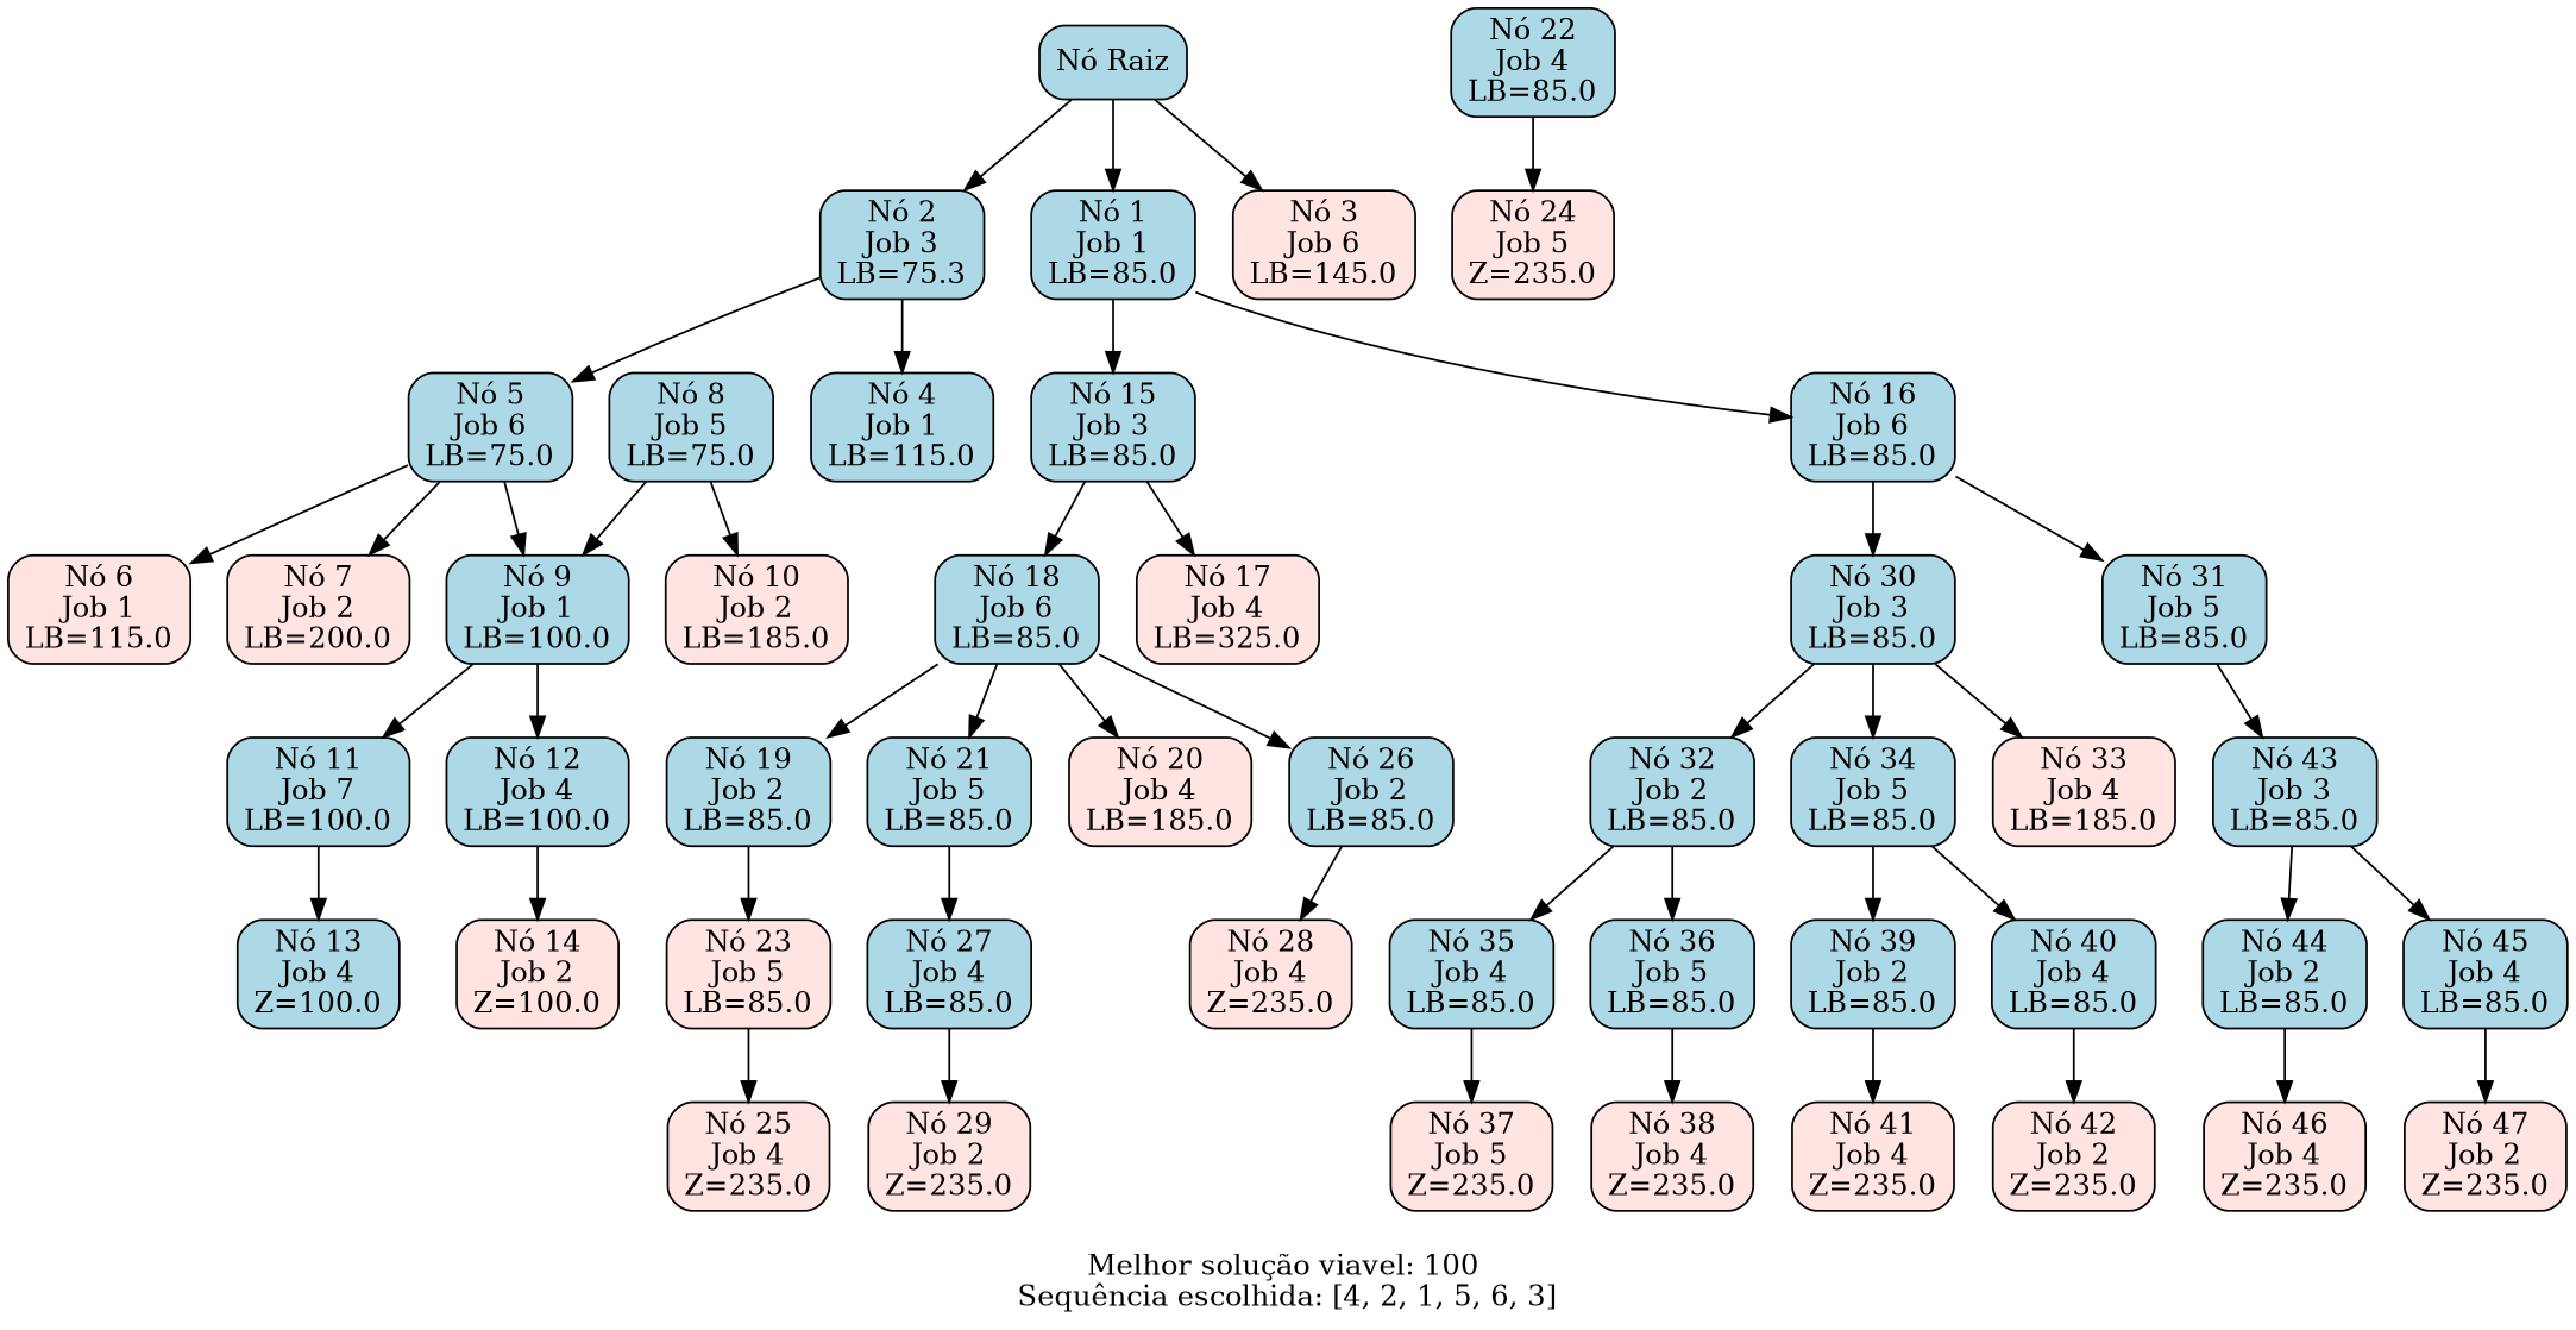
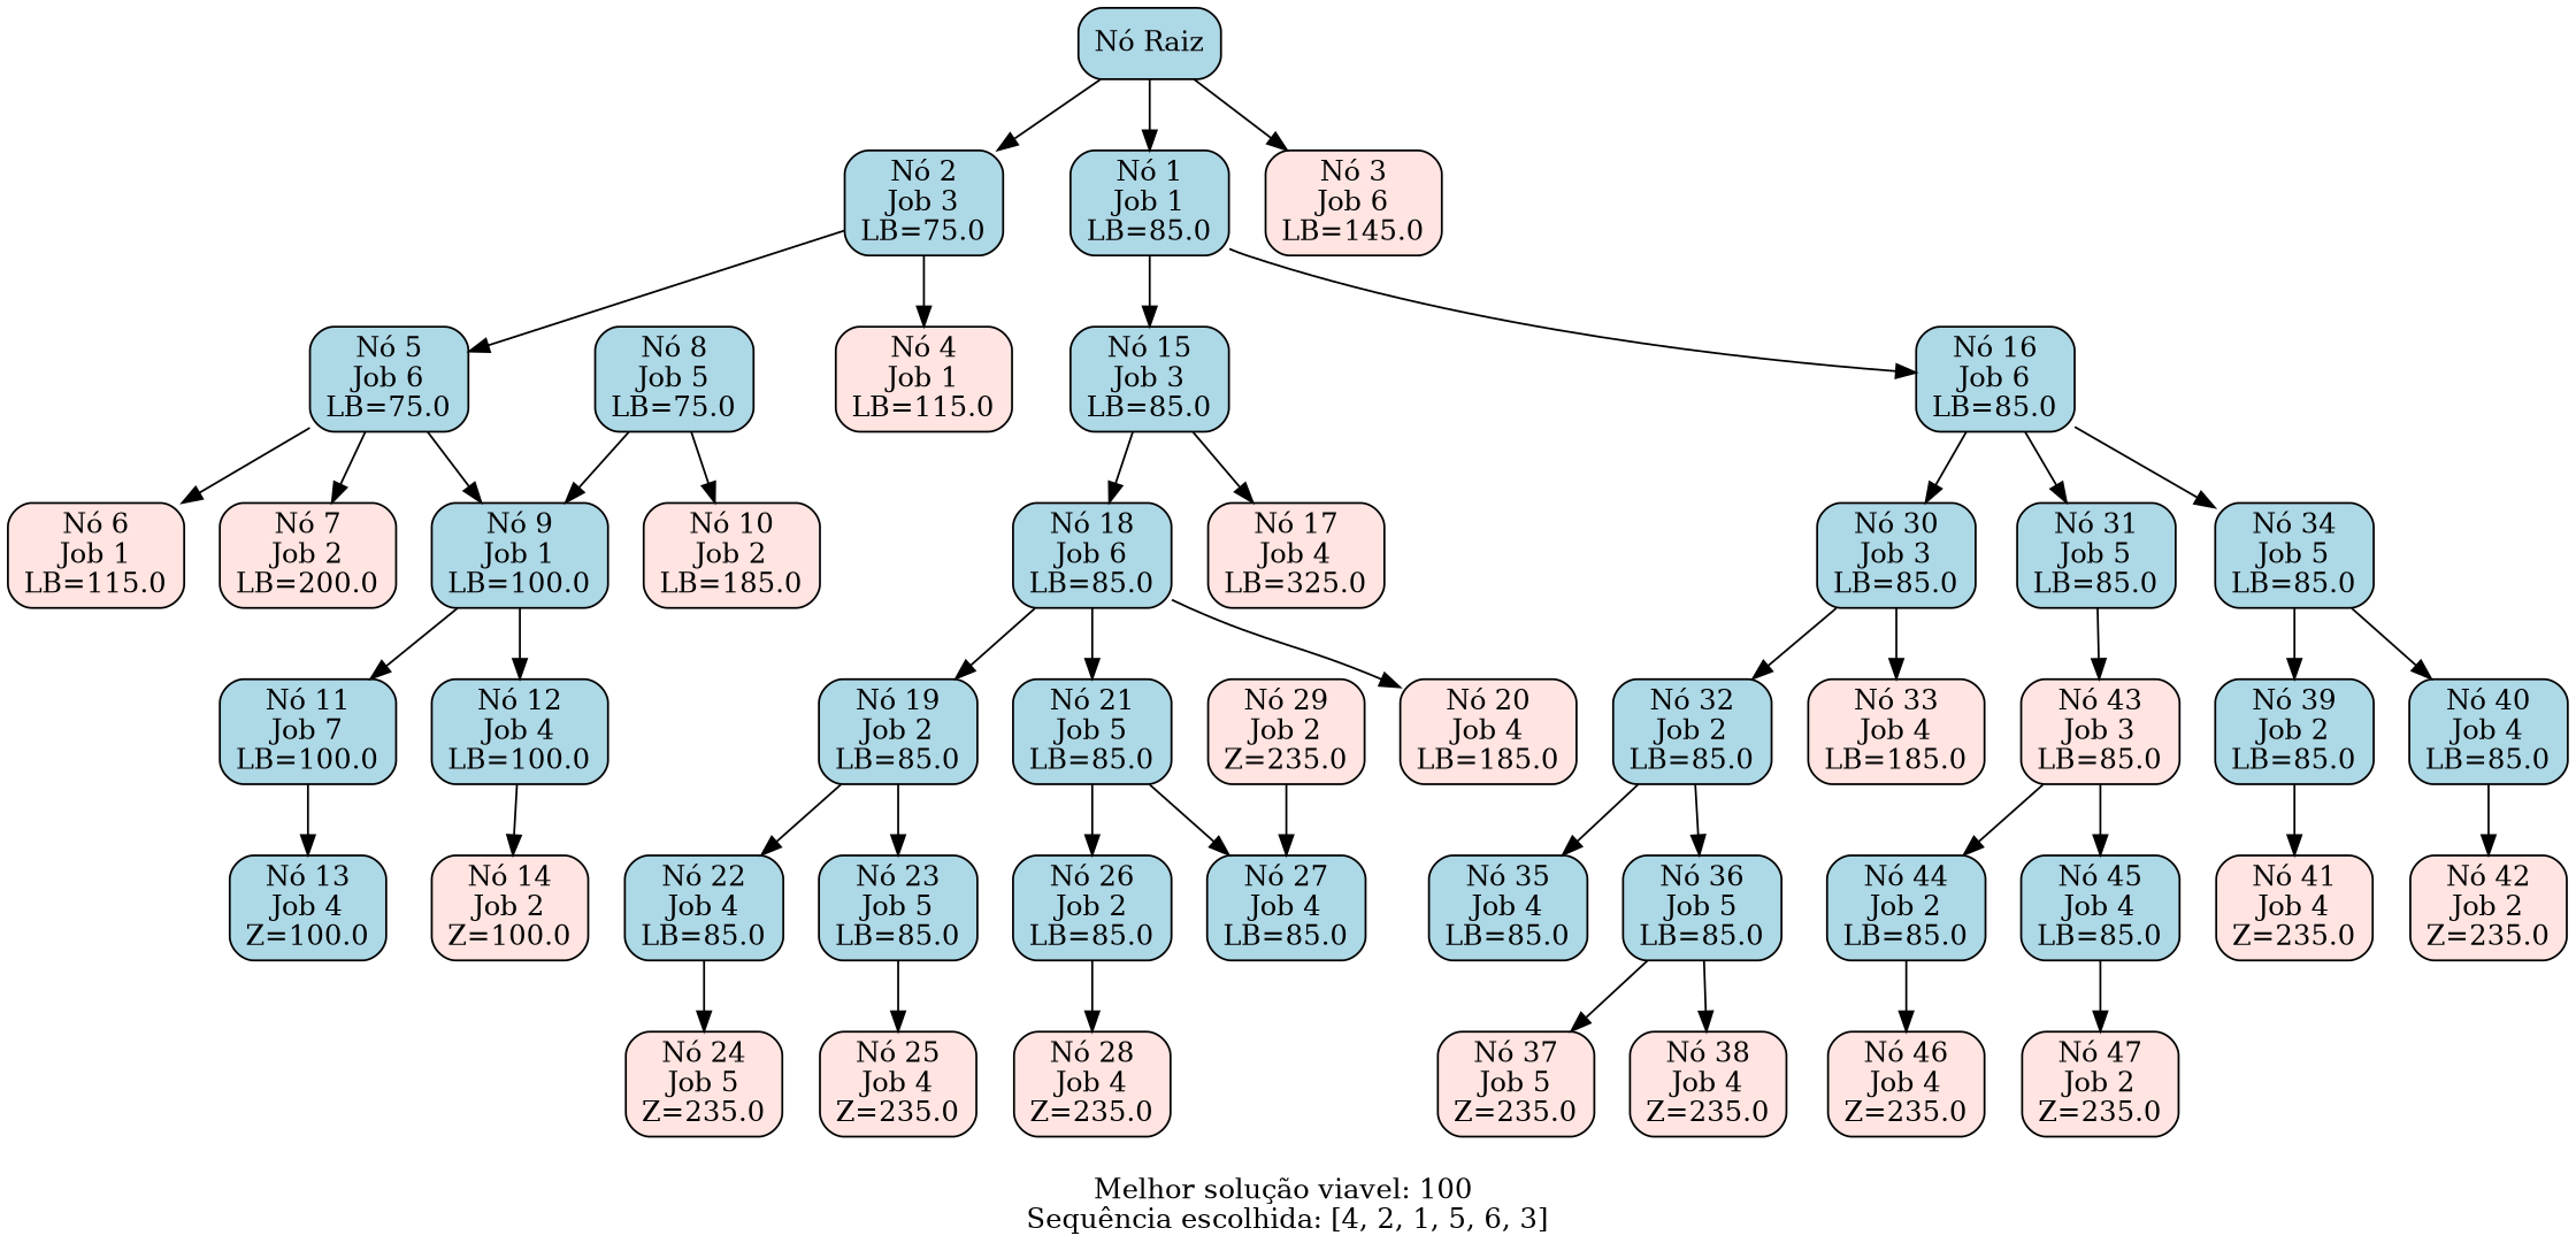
  digraph {
    fontsize=14
    label="\nMelhor solução viavel: 100 \n Sequência escolhida: [4, 2, 1, 5, 6, 3] "
    labelloc=b
    node [fillcolor=lightblue shape=box style="rounded,filled"]
    n1 [label="Nó Raiz\n"]
-   n2 [label="Nó 2\nJob 3\nLB=75.3"]
+   n2 [label="Nó 2\nJob 3\nLB=75.0"]
    n3 [label="Nó 1\nJob 1\nLB=85.0"]
    n4 [fillcolor=mistyrose label="Nó 3\nJob 6\nLB=145.0"]
    n5 [label="Nó 5\nJob 6\nLB=75.0"]
-   n6 [label="Nó 4\nJob 1\nLB=115.0"]
+   n6 [fillcolor=mistyrose label="Nó 4\nJob 1\nLB=115.0"]
    n7 [label="Nó 15\nJob 3\nLB=85.0"]
    n8 [label="Nó 16\nJob 6\nLB=85.0"]
    n9 [fillcolor=mistyrose label="Nó 6\nJob 1\nLB=115.0"]
    n10 [fillcolor=mistyrose label="Nó 7\nJob 2\nLB=200.0"]
    n11 [label="Nó 9\nJob 1\nLB=100.0"]
    n12 [label="Nó 8\nJob 5\nLB=75.0"]
    n13 [fillcolor=mistyrose label="Nó 10\nJob 2\nLB=185.0"]
    n14 [label="Nó 11\nJob 7\nLB=100.0"]
    n15 [label="Nó 12\nJob 4\nLB=100.0"]
    n16 [label="Nó 13\nJob 4\nZ=100.0"]
    n17 [fillcolor=mistyrose label="Nó 14\nJob 2\nZ=100.0"]
    n18 [label="Nó 18\nJob 6\nLB=85.0"]
    n19 [fillcolor=mistyrose label="Nó 17\nJob 4\nLB=325.0"]
    n20 [label="Nó 30\nJob 3\nLB=85.0"]
    n21 [label="Nó 31\nJob 5\nLB=85.0"]
    n22 [label="Nó 19\nJob 2\nLB=85.0"]
    n23 [label="Nó 21\nJob 5\nLB=85.0"]
    n24 [fillcolor=mistyrose label="Nó 20\nJob 4\nLB=185.0"]
    n25 [label="Nó 22\nJob 4\nLB=85.0"]
-   n26 [fillcolor=mistyrose label="Nó 23\nJob 5\nLB=85.0"]
+   n26 [label="Nó 23\nJob 5\nLB=85.0"]
    n27 [label="Nó 26\nJob 2\nLB=85.0"]
    n28 [label="Nó 27\nJob 4\nLB=85.0"]
    n29 [fillcolor=mistyrose label="Nó 24\nJob 5\nZ=235.0"]
    n30 [fillcolor=mistyrose label="Nó 25\nJob 4\nZ=235.0"]
    n31 [fillcolor=mistyrose label="Nó 28\nJob 4\nZ=235.0"]
    n32 [fillcolor=mistyrose label="Nó 29\nJob 2\nZ=235.0"]
    n33 [label="Nó 32\nJob 2\nLB=85.0"]
    n34 [label="Nó 34\nJob 5\nLB=85.0"]
    n35 [fillcolor=mistyrose label="Nó 33\nJob 4\nLB=185.0"]
-   n36 [label="Nó 43\nJob 3\nLB=85.0"]
+   n36 [fillcolor=mistyrose label="Nó 43\nJob 3\nLB=85.0"]
    n37 [label="Nó 35\nJob 4\nLB=85.0"]
    n38 [label="Nó 36\nJob 5\nLB=85.0"]
    n39 [label="Nó 39\nJob 2\nLB=85.0"]
    n40 [label="Nó 40\nJob 4\nLB=85.0"]
    n41 [fillcolor=mistyrose label="Nó 37\nJob 5\nZ=235.0"]
    n42 [fillcolor=mistyrose label="Nó 38\nJob 4\nZ=235.0"]
    n43 [fillcolor=mistyrose label="Nó 41\nJob 4\nZ=235.0"]
    n44 [fillcolor=mistyrose label="Nó 42\nJob 2\nZ=235.0"]
    n45 [label="Nó 44\nJob 2\nLB=85.0"]
    n46 [label="Nó 45\nJob 4\nLB=85.0"]
    n47 [fillcolor=mistyrose label="Nó 46\nJob 4\nZ=235.0"]
    n48 [fillcolor=mistyrose label="Nó 47\nJob 2\nZ=235.0"]
    n1 -> n2
    n1 -> n3
    n1 -> n4
    n2 -> n5
    n2 -> n6
    n3 -> n7
    n3 -> n8
    n5 -> n9
    n5 -> n10
    n5 -> n11
    n7 -> n18
    n7 -> n19
    n8 -> n20
    n8 -> n21
    n11 -> n14
    n11 -> n15
    n12 -> n11
    n12 -> n13
    n14 -> n16
    n15 -> n17
    n18 -> n22
    n18 -> n23
    n18 -> n24
    n20 -> n33
-   n20 -> n34
+   n8 -> n34
    n20 -> n35
    n21 -> n36
+   n22 -> n25
    n22 -> n26
-   n18 -> n27
+   n23 -> n27
    n23 -> n28
    n25 -> n29
    n26 -> n30
    n27 -> n31
-   n28 -> n32
+   n32 -> n28
    n33 -> n37
    n33 -> n38
    n34 -> n39
    n34 -> n40
    n36 -> n45
    n36 -> n46
-   n37 -> n41
+   n38 -> n41
    n38 -> n42
    n39 -> n43
    n40 -> n44
    n45 -> n47
    n46 -> n48
  }
